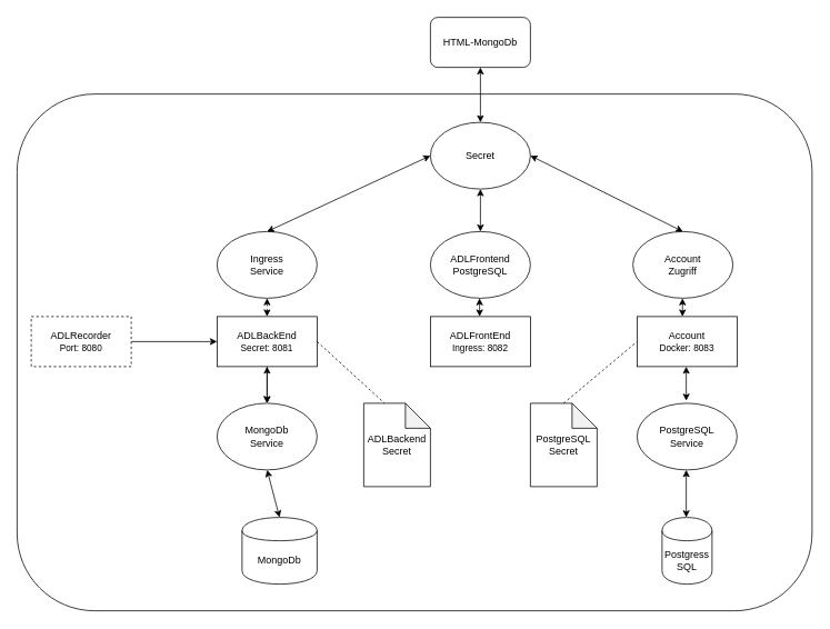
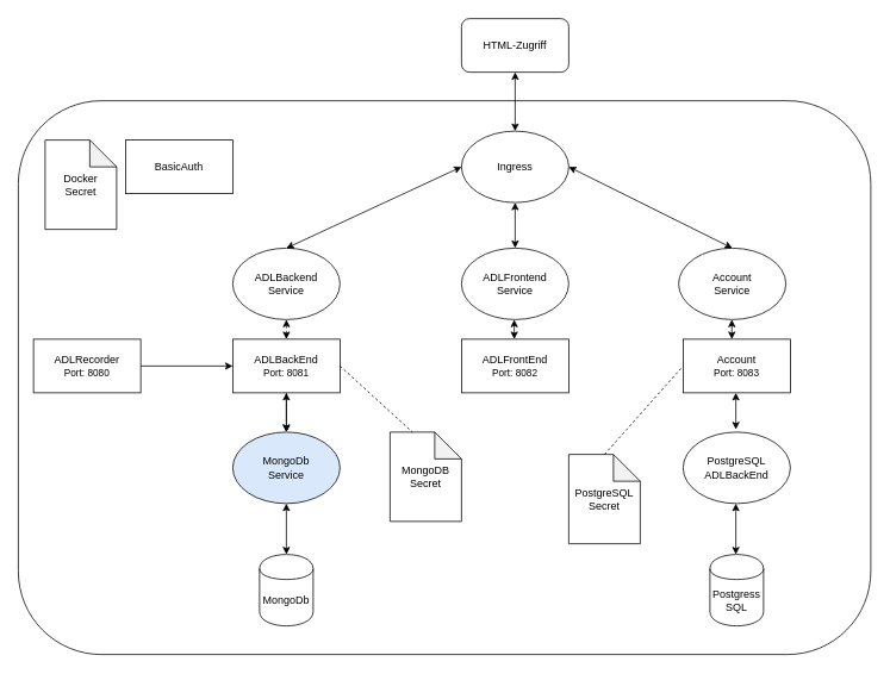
  <mxCell id="0" />
  <mxCell id="1" parent="0" />
  <mxCell id="2" value="" style="edgeStyle=orthogonalEdgeStyle;rounded=0;orthogonalLoop=1;jettySize=auto;html=1;fontSize=53;" parent="1" source="3" target="5" edge="1"><mxGeometry relative="1" as="geometry" /></mxCell>
- <mxCell id="3" value="ADLRecorder&lt;br&gt;&lt;font style=&quot;font-size: 11px&quot;&gt;Port: 8080&lt;/font&gt;" style="rounded=0;whiteSpace=wrap;html=1;dashed=1;" parent="1" vertex="1"><mxGeometry x="37" y="379" width="120" height="60" as="geometry" /></mxCell>
+ <mxCell id="3" value="ADLRecorder&lt;br&gt;&lt;font style=&quot;font-size: 11px&quot;&gt;Port: 8080&lt;/font&gt;" style="rounded=0;whiteSpace=wrap;html=1;" parent="1" vertex="1"><mxGeometry x="37" y="379" width="120" height="60" as="geometry" /></mxCell>
  <mxCell id="4" value="" style="edgeStyle=orthogonalEdgeStyle;rounded=0;orthogonalLoop=1;jettySize=auto;html=1;" edge="1" parent="1" source="5" target="10"><mxGeometry relative="1" as="geometry" /></mxCell>
- <mxCell id="5" value="ADLBackEnd&lt;br&gt;&lt;font style=&quot;font-size: 11px&quot;&gt;Secret: 8081&lt;/font&gt;" style="rounded=0;whiteSpace=wrap;html=1;" parent="1" vertex="1"><mxGeometry x="260" y="379" width="120" height="60" as="geometry" /></mxCell>
- <mxCell id="6" value="ADLFrontEnd&lt;br&gt;&lt;font style=&quot;font-size: 11px&quot;&gt;Ingress: 8082&lt;/font&gt;" style="rounded=0;whiteSpace=wrap;html=1;" parent="1" vertex="1"><mxGeometry x="516" y="379" width="120" height="60" as="geometry" /></mxCell>
- <mxCell id="7" value="Account&lt;br&gt;&lt;font style=&quot;font-size: 11px&quot;&gt;Docker: 8083&lt;/font&gt;" style="rounded=0;whiteSpace=wrap;html=1;" parent="1" vertex="1"><mxGeometry x="764" y="379" width="120" height="60" as="geometry" /></mxCell>
- <mxCell id="8" value="MongoDb&lt;br&gt;" style="shape=cylinder;whiteSpace=wrap;html=1;boundedLbl=1;backgroundOutline=1;" parent="1" vertex="1"><mxGeometry x="290" y="620" width="90" height="80" as="geometry" /></mxCell>
+ <mxCell id="5" value="ADLBackEnd&lt;br&gt;&lt;font style=&quot;font-size: 11px&quot;&gt;Port: 8081&lt;/font&gt;" style="rounded=0;whiteSpace=wrap;html=1;" parent="1" vertex="1"><mxGeometry x="260" y="379" width="120" height="60" as="geometry" /></mxCell>
+ <mxCell id="6" value="ADLFrontEnd&lt;br&gt;&lt;font style=&quot;font-size: 11px&quot;&gt;Port: 8082&lt;/font&gt;" style="rounded=0;whiteSpace=wrap;html=1;" parent="1" vertex="1"><mxGeometry x="516" y="379" width="120" height="60" as="geometry" /></mxCell>
+ <mxCell id="7" value="Account&lt;br&gt;&lt;font style=&quot;font-size: 11px&quot;&gt;Port: 8083&lt;/font&gt;" style="rounded=0;whiteSpace=wrap;html=1;" parent="1" vertex="1"><mxGeometry x="764" y="379" width="120" height="60" as="geometry" /></mxCell>
+ <mxCell id="8" value="MongoDb&lt;br&gt;" style="shape=cylinder;whiteSpace=wrap;html=1;boundedLbl=1;backgroundOutline=1;" parent="1" vertex="1"><mxGeometry x="290" y="620" width="60" height="80" as="geometry" /></mxCell>
  <mxCell id="9" value="Postgress&lt;br&gt;SQL" style="shape=cylinder;whiteSpace=wrap;html=1;boundedLbl=1;backgroundOutline=1;" parent="1" vertex="1"><mxGeometry x="794" y="620" width="60" height="80" as="geometry" /></mxCell>
- <mxCell id="10" value="MongoDb&lt;br&gt;Service" style="ellipse;whiteSpace=wrap;html=1;" vertex="1" parent="1"><mxGeometry x="260" y="483" width="120" height="80" as="geometry" /></mxCell>
- <mxCell id="11" value="Ingress&lt;br&gt;Service" style="ellipse;whiteSpace=wrap;html=1;" vertex="1" parent="1"><mxGeometry x="260" y="277" width="120" height="80" as="geometry" /></mxCell>
- <mxCell id="12" value="ADLFrontend&lt;br&gt;PostgreSQL" style="ellipse;whiteSpace=wrap;html=1;" vertex="1" parent="1"><mxGeometry x="516" y="277" width="120" height="80" as="geometry" /></mxCell>
- <mxCell id="13" value="Account&lt;br&gt;Zugriff" style="ellipse;whiteSpace=wrap;html=1;" vertex="1" parent="1"><mxGeometry x="759" y="277" width="120" height="80" as="geometry" /></mxCell>
- <mxCell id="14" value="PostgreSQL&lt;br&gt;Service" style="ellipse;whiteSpace=wrap;html=1;" vertex="1" parent="1"><mxGeometry x="764" y="483" width="120" height="80" as="geometry" /></mxCell>
- <mxCell id="15" value="Secret" style="ellipse;whiteSpace=wrap;html=1;" vertex="1" parent="1"><mxGeometry x="516" y="146" width="120" height="80" as="geometry" /></mxCell>
- <mxCell id="16" value="ADLBackend&lt;br&gt;Secret" style="shape=note;whiteSpace=wrap;html=1;backgroundOutline=1;darkOpacity=0.05;fillColor=none;" vertex="1" parent="1"><mxGeometry x="436" y="483" width="80" height="100" as="geometry" /></mxCell>
- <mxCell id="17" value="PostgreSQL&lt;br&gt;Secret" style="shape=note;whiteSpace=wrap;html=1;backgroundOutline=1;darkOpacity=0.05;fillColor=none;" vertex="1" parent="1"><mxGeometry x="636" y="483" width="80" height="100" as="geometry" /></mxCell>
- <mxCell id="19" value="HTML-MongoDb" style="rounded=1;whiteSpace=wrap;html=1;fillColor=none;" vertex="1" parent="1"><mxGeometry x="516" y="20" width="120" height="60" as="geometry" /></mxCell>
+ <mxCell id="10" value="MongoDb&lt;br&gt;Service" style="ellipse;whiteSpace=wrap;html=1;fillColor=#dae8fc;" vertex="1" parent="1"><mxGeometry x="260" y="483" width="120" height="80" as="geometry" /></mxCell>
+ <mxCell id="11" value="ADLBackend&lt;br&gt;Service" style="ellipse;whiteSpace=wrap;html=1;" vertex="1" parent="1"><mxGeometry x="260" y="277" width="120" height="80" as="geometry" /></mxCell>
+ <mxCell id="12" value="ADLFrontend&lt;br&gt;Service" style="ellipse;whiteSpace=wrap;html=1;" vertex="1" parent="1"><mxGeometry x="516" y="277" width="120" height="80" as="geometry" /></mxCell>
+ <mxCell id="13" value="Account&lt;br&gt;Service" style="ellipse;whiteSpace=wrap;html=1;" vertex="1" parent="1"><mxGeometry x="759" y="277" width="120" height="80" as="geometry" /></mxCell>
+ <mxCell id="14" value="PostgreSQL&lt;br&gt;ADLBackEnd" style="ellipse;whiteSpace=wrap;html=1;" vertex="1" parent="1"><mxGeometry x="764" y="483" width="120" height="80" as="geometry" /></mxCell>
+ <mxCell id="15" value="Ingress" style="ellipse;whiteSpace=wrap;html=1;" vertex="1" parent="1"><mxGeometry x="516" y="146" width="120" height="80" as="geometry" /></mxCell>
+ <mxCell id="16" value="MongoDB&lt;br&gt;Secret" style="shape=note;whiteSpace=wrap;html=1;backgroundOutline=1;darkOpacity=0.05;fillColor=none;" vertex="1" parent="1"><mxGeometry x="436" y="483" width="80" height="100" as="geometry" /></mxCell>
+ <mxCell id="17" value="PostgreSQL&lt;br&gt;Secret" style="shape=note;whiteSpace=wrap;html=1;backgroundOutline=1;darkOpacity=0.05;fillColor=none;" vertex="1" parent="1"><mxGeometry x="636" y="508" width="80" height="100" as="geometry" /></mxCell>
+ <mxCell id="18" value="Docker&lt;br&gt;Secret" style="shape=note;whiteSpace=wrap;html=1;backgroundOutline=1;darkOpacity=0.05;fillColor=none;" vertex="1" parent="1"><mxGeometry x="50" y="156" width="80" height="100" as="geometry" /></mxCell>
+ <mxCell id="19" value="HTML-Zugriff" style="rounded=1;whiteSpace=wrap;html=1;fillColor=none;" vertex="1" parent="1"><mxGeometry x="516" y="20" width="120" height="60" as="geometry" /></mxCell>
  <mxCell id="20" value="" style="endArrow=classic;startArrow=classic;html=1;exitX=0.5;exitY=0;exitDx=0;exitDy=0;" edge="1" parent="1" source="8"><mxGeometry width="50" height="50" relative="1" as="geometry"><mxPoint x="270" y="613" as="sourcePoint" /><mxPoint x="320" y="563" as="targetPoint" /><Array as="points" /></mxGeometry></mxCell>
  <mxCell id="21" value="" style="endArrow=classic;startArrow=classic;html=1;exitX=0.5;exitY=0;exitDx=0;exitDy=0;" edge="1" parent="1" source="10"><mxGeometry width="50" height="50" relative="1" as="geometry"><mxPoint x="270" y="489" as="sourcePoint" /><mxPoint x="320" y="439" as="targetPoint" /></mxGeometry></mxCell>
  <mxCell id="22" value="" style="endArrow=none;dashed=1;html=1;entryX=0;entryY=0;entryDx=25;entryDy=0;entryPerimeter=0;" edge="1" parent="1" target="16"><mxGeometry width="50" height="50" relative="1" as="geometry"><mxPoint x="380" y="409" as="sourcePoint" /><mxPoint x="430" y="359" as="targetPoint" /></mxGeometry></mxCell>
  <mxCell id="23" value="" style="endArrow=none;dashed=1;html=1;exitX=0.5;exitY=0;exitDx=0;exitDy=0;exitPerimeter=0;" edge="1" parent="1" source="17"><mxGeometry width="50" height="50" relative="1" as="geometry"><mxPoint x="721" y="477" as="sourcePoint" /><mxPoint x="764" y="409" as="targetPoint" /></mxGeometry></mxCell>
  <mxCell id="24" value="" style="endArrow=classic;startArrow=classic;html=1;exitX=0.5;exitY=0;exitDx=0;exitDy=0;" edge="1" parent="1"><mxGeometry width="50" height="50" relative="1" as="geometry"><mxPoint x="823" y="620" as="sourcePoint" /><mxPoint x="823" y="563" as="targetPoint" /><Array as="points" /></mxGeometry></mxCell>
  <mxCell id="25" value="" style="endArrow=classic;startArrow=classic;html=1;exitX=0.5;exitY=0;exitDx=0;exitDy=0;" edge="1" parent="1"><mxGeometry width="50" height="50" relative="1" as="geometry"><mxPoint x="823" y="480" as="sourcePoint" /><mxPoint x="823" y="439" as="targetPoint" /><Array as="points" /></mxGeometry></mxCell>
  <mxCell id="26" value="" style="endArrow=classic;startArrow=classic;html=1;exitX=0.5;exitY=0;exitDx=0;exitDy=0;entryX=0.5;entryY=1;entryDx=0;entryDy=0;dashed=1;" edge="1" parent="1" source="5" target="11"><mxGeometry width="50" height="50" relative="1" as="geometry"><mxPoint x="182" y="339" as="sourcePoint" /><mxPoint x="182" y="295" as="targetPoint" /></mxGeometry></mxCell>
  <mxCell id="27" value="" style="endArrow=classic;startArrow=classic;html=1;exitX=0.5;exitY=0;exitDx=0;exitDy=0;entryX=0.5;entryY=1;entryDx=0;entryDy=0;" edge="1" parent="1"><mxGeometry width="50" height="50" relative="1" as="geometry"><mxPoint x="575" y="379" as="sourcePoint" /><mxPoint x="575" y="357" as="targetPoint" /></mxGeometry></mxCell>
  <mxCell id="28" value="" style="endArrow=classic;startArrow=classic;html=1;exitX=0.5;exitY=0;exitDx=0;exitDy=0;entryX=0.5;entryY=1;entryDx=0;entryDy=0;" edge="1" parent="1"><mxGeometry width="50" height="50" relative="1" as="geometry"><mxPoint x="818.5" y="379" as="sourcePoint" /><mxPoint x="818.5" y="357" as="targetPoint" /></mxGeometry></mxCell>
  <mxCell id="29" value="" style="endArrow=classic;startArrow=classic;html=1;entryX=0;entryY=0.5;entryDx=0;entryDy=0;" edge="1" parent="1" target="15"><mxGeometry width="50" height="50" relative="1" as="geometry"><mxPoint x="320" y="277" as="sourcePoint" /><mxPoint x="370" y="227" as="targetPoint" /></mxGeometry></mxCell>
  <mxCell id="30" value="" style="endArrow=classic;startArrow=classic;html=1;entryX=0.5;entryY=0;entryDx=0;entryDy=0;" edge="1" parent="1" target="13"><mxGeometry width="50" height="50" relative="1" as="geometry"><mxPoint x="636" y="186" as="sourcePoint" /><mxPoint x="832" y="95" as="targetPoint" /></mxGeometry></mxCell>
  <mxCell id="31" value="" style="endArrow=classic;startArrow=classic;html=1;exitX=0.5;exitY=0;exitDx=0;exitDy=0;entryX=0.5;entryY=1;entryDx=0;entryDy=0;" edge="1" parent="1" target="15"><mxGeometry width="50" height="50" relative="1" as="geometry"><mxPoint x="576" y="277" as="sourcePoint" /><mxPoint x="576" y="233" as="targetPoint" /></mxGeometry></mxCell>
+ <mxCell id="32" value="BasicAuth" style="rounded=0;whiteSpace=wrap;html=1;fillColor=none;" vertex="1" parent="1"><mxGeometry x="140" y="156" width="120" height="60" as="geometry" /></mxCell>
  <mxCell id="33" value="" style="endArrow=classic;startArrow=classic;html=1;exitX=0.5;exitY=0;exitDx=0;exitDy=0;" edge="1" parent="1" source="15"><mxGeometry width="50" height="50" relative="1" as="geometry"><mxPoint x="526" y="130" as="sourcePoint" /><mxPoint x="576" y="80" as="targetPoint" /></mxGeometry></mxCell>
  <mxCell id="34" value="" style="rounded=1;whiteSpace=wrap;html=1;fillColor=none;" vertex="1" parent="1"><mxGeometry x="20" y="112" width="954" height="620" as="geometry" /></mxCell>
